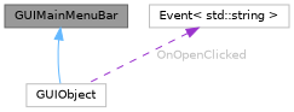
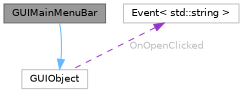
  digraph {
    node [color=grey75 fillcolor=white fontname=Helvetica fontsize=10 shape=box style=filled]
    edge [dir=back fontname=Helvetica fontsize=10 labelfontname=Helvetica labelfontsize=10]
    n1 [color=gray40 fillcolor=grey60 fontcolor=black height=0.2 label=GUIMainMenuBar width=0.4]
    n2 [height=0.2 label=GUIObject width=0.4]
    n3 [height=0.2 label="Event\< std::string \>" width=0.4]
-   n1 -> n2 [color=steelblue1 style=solid]
+   n2 -> n1 [color=steelblue1 style=solid]
    n3 -> n2 [color=darkorchid3 fontcolor=grey label=" OnOpenClicked" style=dashed]
  }
